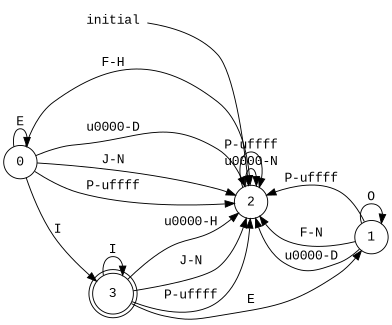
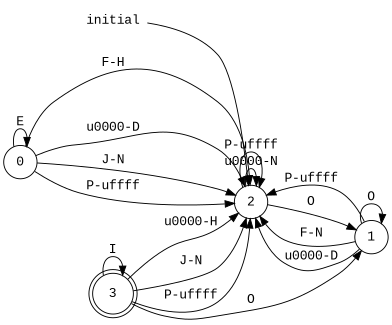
  digraph {
    fontname="Liberation Mono"
    rankdir=LR
    node [fontname="Liberation Mono" shape=circle]
    edge [fontname="Liberation Mono"]
    0
    2
    3 [shape=doublecircle]
    1
    initial [shape=plaintext]
    0 -> 0 [label=E]
    0 -> 2 [label="F-H"]
    0 -> 2 [label="\u0000-D"]
    0 -> 2 [label="J-N"]
    0 -> 2 [label="P-\uffff"]
-   0 -> 3 [label=I]
    2 -> 2 [label="\u0000-N"]
    2 -> 2 [label="P-\uffff"]
+   2 -> 1 [label=O]
    3 -> 2 [label="\u0000-H"]
    3 -> 2 [label="J-N"]
    3 -> 2 [label="P-\uffff"]
    3 -> 3 [label=I]
-   3 -> 1 [label=E]
+   3 -> 1 [label=O]
    1 -> 2 [label="F-N"]
    1 -> 2 [label="\u0000-D"]
    1 -> 2 [label="P-\uffff"]
    1 -> 1 [label=O]
    initial -> 2
  }
